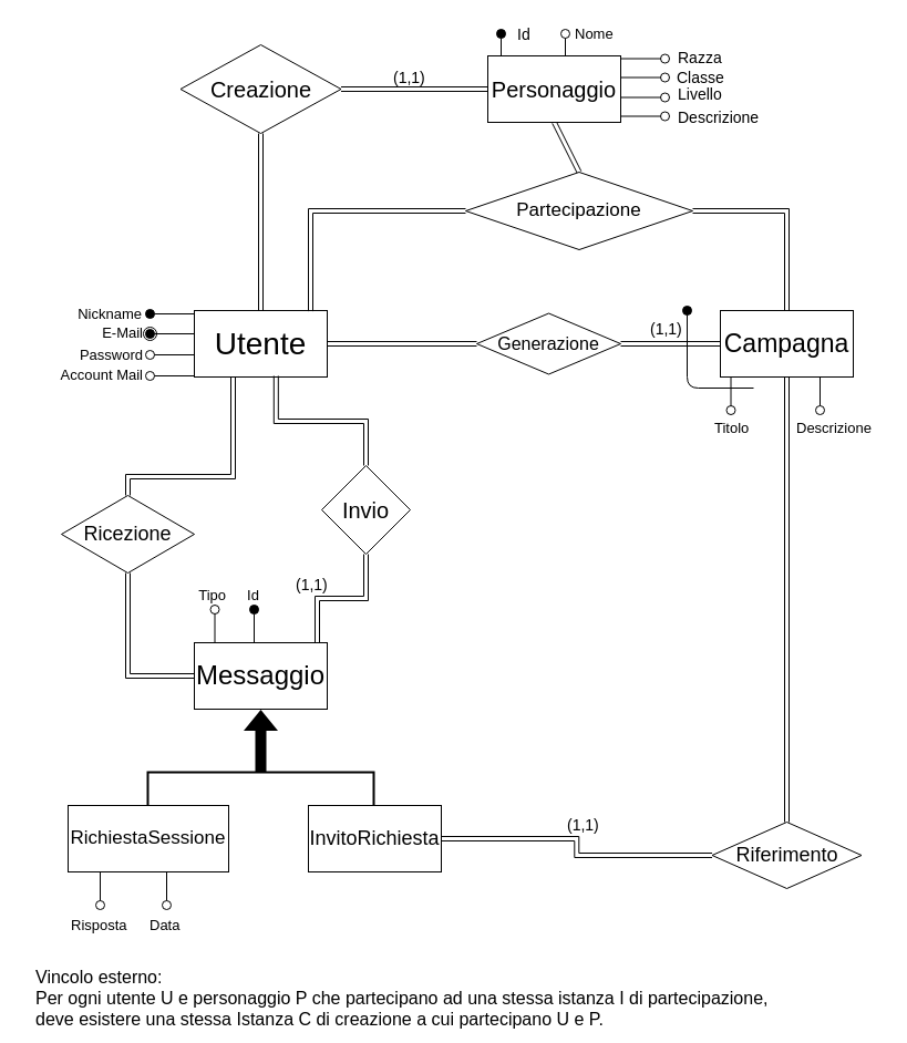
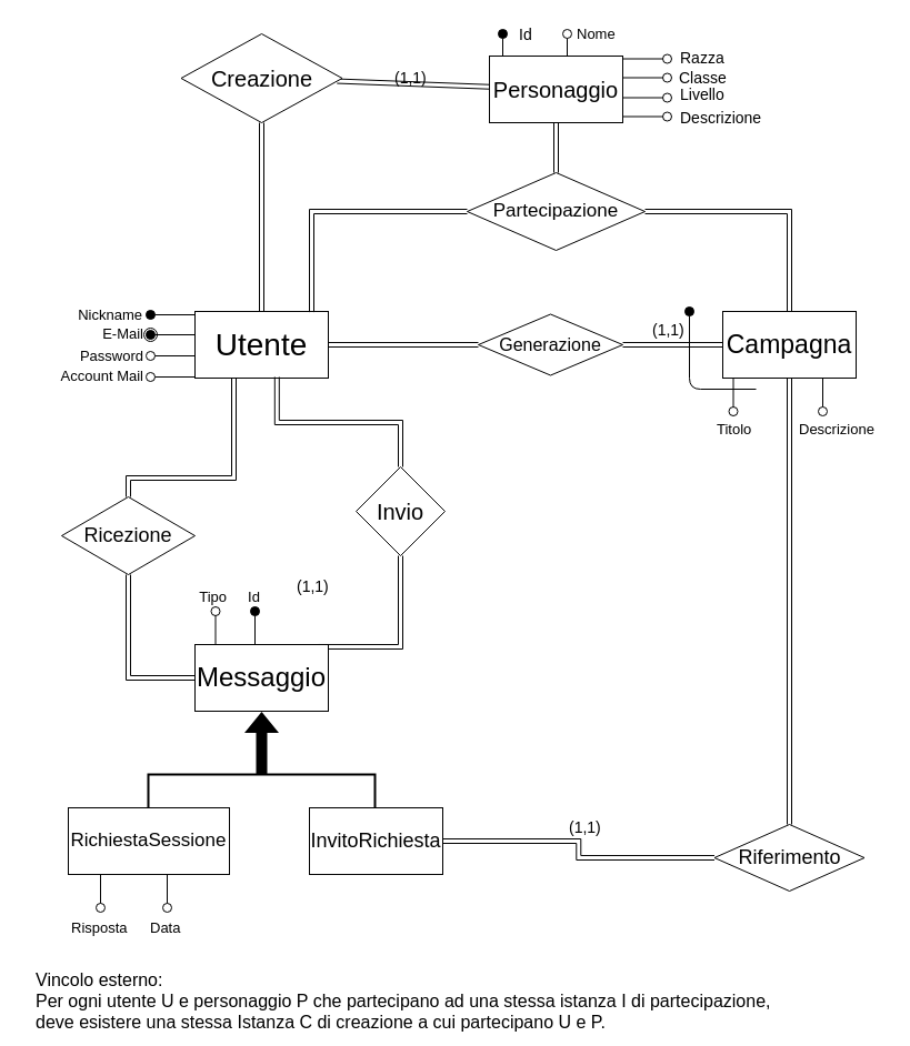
  <mxCell id="0" />
  <mxCell id="1" parent="0" />
  <mxCell id="2" value="" style="ellipse;whiteSpace=wrap;html=1;aspect=fixed;align=right;" parent="1" vertex="1"><mxGeometry x="129" y="295" width="12" height="12" as="geometry" /></mxCell>
  <mxCell id="3" style="edgeStyle=orthogonalEdgeStyle;shape=link;rounded=0;orthogonalLoop=1;jettySize=auto;html=1;entryX=0.5;entryY=0;entryDx=0;entryDy=0;" parent="1" source="4" target="12" edge="1"><mxGeometry relative="1" as="geometry"><mxPoint x="100" y="310" as="targetPoint" /><Array as="points"><mxPoint x="210" y="430" /><mxPoint x="115" y="430" /></Array></mxGeometry></mxCell>
  <mxCell id="4" value="&lt;font style=&quot;font-size: 28px&quot;&gt;Utente&lt;/font&gt;" style="rounded=0;whiteSpace=wrap;html=1;" parent="1" vertex="1"><mxGeometry x="175" y="280" width="120" height="60" as="geometry" /></mxCell>
  <mxCell id="5" style="edgeStyle=none;shape=link;rounded=0;orthogonalLoop=1;jettySize=auto;html=1;exitX=0.5;exitY=1;exitDx=0;exitDy=0;entryX=0.5;entryY=0;entryDx=0;entryDy=0;" parent="1" source="6" target="20" edge="1"><mxGeometry relative="1" as="geometry" /></mxCell>
  <mxCell id="6" value="&lt;font style=&quot;font-size: 20px&quot;&gt;Personaggio&lt;/font&gt;" style="rounded=0;whiteSpace=wrap;html=1;" parent="1" vertex="1"><mxGeometry x="440" y="50" width="120" height="60" as="geometry" /></mxCell>
  <mxCell id="7" value="&lt;font style=&quot;font-size: 23px&quot;&gt;Campagna&lt;/font&gt;" style="rounded=0;whiteSpace=wrap;html=1;" parent="1" vertex="1"><mxGeometry x="650" y="280" width="120" height="60" as="geometry" /></mxCell>
  <mxCell id="8" style="edgeStyle=orthogonalEdgeStyle;shape=link;rounded=0;orthogonalLoop=1;jettySize=auto;html=1;exitX=0.925;exitY=0.033;exitDx=0;exitDy=0;entryX=0.5;entryY=1;entryDx=0;entryDy=0;exitPerimeter=0;" parent="1" source="10" target="14" edge="1"><mxGeometry relative="1" as="geometry" /></mxCell>
  <mxCell id="9" style="edgeStyle=orthogonalEdgeStyle;shape=link;rounded=0;orthogonalLoop=1;jettySize=auto;html=1;entryX=0;entryY=0.5;entryDx=0;entryDy=0;exitX=1;exitY=0.5;exitDx=0;exitDy=0;" parent="1" source="56" target="25" edge="1"><mxGeometry relative="1" as="geometry" /></mxCell>
  <mxCell id="10" value="&lt;font style=&quot;font-size: 24px&quot;&gt;Messaggio&lt;/font&gt;" style="rounded=0;whiteSpace=wrap;html=1;" parent="1" vertex="1"><mxGeometry x="175" y="580" width="120" height="60" as="geometry" /></mxCell>
  <mxCell id="11" style="edgeStyle=orthogonalEdgeStyle;shape=link;rounded=0;orthogonalLoop=1;jettySize=auto;html=1;exitX=0.5;exitY=1;exitDx=0;exitDy=0;entryX=0;entryY=0.5;entryDx=0;entryDy=0;" parent="1" source="12" target="10" edge="1"><mxGeometry relative="1" as="geometry" /></mxCell>
  <mxCell id="12" value="&lt;font style=&quot;font-size: 18px&quot;&gt;Ricezione&lt;/font&gt;" style="rhombus;whiteSpace=wrap;html=1;" parent="1" vertex="1"><mxGeometry x="55" y="447" width="120" height="70" as="geometry" /></mxCell>
  <mxCell id="13" style="edgeStyle=orthogonalEdgeStyle;shape=link;rounded=0;orthogonalLoop=1;jettySize=auto;html=1;exitX=0.5;exitY=0;exitDx=0;exitDy=0;entryX=0.615;entryY=0.983;entryDx=0;entryDy=0;entryPerimeter=0;" parent="1" source="14" target="4" edge="1"><mxGeometry relative="1" as="geometry" /></mxCell>
- <mxCell id="14" value="&lt;font style=&quot;font-size: 20px&quot;&gt;Invio&lt;/font&gt;" style="rhombus;whiteSpace=wrap;html=1;" parent="1" vertex="1"><mxGeometry x="290" y="420" width="80" height="80" as="geometry" /></mxCell>
+ <mxCell id="14" value="&lt;font style=&quot;font-size: 20px&quot;&gt;Invio&lt;/font&gt;" style="rhombus;whiteSpace=wrap;html=1;" parent="1" vertex="1"><mxGeometry x="320" y="420" width="80" height="80" as="geometry" /></mxCell>
  <mxCell id="15" style="rounded=0;orthogonalLoop=1;jettySize=auto;html=1;shape=link;" parent="1" source="17" target="4" edge="1"><mxGeometry relative="1" as="geometry" /></mxCell>
  <mxCell id="16" style="edgeStyle=none;shape=link;rounded=0;orthogonalLoop=1;jettySize=auto;html=1;" parent="1" source="17" target="6" edge="1"><mxGeometry relative="1" as="geometry" /></mxCell>
- <mxCell id="17" value="&lt;font style=&quot;font-size: 20px&quot;&gt;Creazione&lt;/font&gt;" style="rhombus;whiteSpace=wrap;html=1;" parent="1" vertex="1"><mxGeometry x="162.5" y="40" width="145" height="80" as="geometry" /></mxCell>
+ <mxCell id="17" value="&lt;font style=&quot;font-size: 20px&quot;&gt;Creazione&lt;/font&gt;" style="rhombus;whiteSpace=wrap;html=1;" parent="1" vertex="1"><mxGeometry x="162.5" y="30" width="145" height="80" as="geometry" /></mxCell>
  <mxCell id="18" style="edgeStyle=orthogonalEdgeStyle;shape=link;rounded=0;orthogonalLoop=1;jettySize=auto;html=1;" parent="1" source="20" target="7" edge="1"><mxGeometry relative="1" as="geometry" /></mxCell>
  <mxCell id="19" style="edgeStyle=orthogonalEdgeStyle;shape=link;rounded=0;orthogonalLoop=1;jettySize=auto;html=1;entryX=0.875;entryY=0.01;entryDx=0;entryDy=0;entryPerimeter=0;" parent="1" source="20" target="4" edge="1"><mxGeometry relative="1" as="geometry" /></mxCell>
- <mxCell id="20" value="&lt;font style=&quot;font-size: 17px&quot;&gt;Partecipazione&lt;/font&gt;" style="rhombus;whiteSpace=wrap;html=1;" parent="1" vertex="1"><mxGeometry x="420" y="155" width="205" height="70" as="geometry" /></mxCell>
+ <mxCell id="20" value="&lt;font style=&quot;font-size: 17px&quot;&gt;Partecipazione&lt;/font&gt;" style="rhombus;whiteSpace=wrap;html=1;" parent="1" vertex="1"><mxGeometry x="420" y="155" width="160" height="70" as="geometry" /></mxCell>
  <mxCell id="21" style="edgeStyle=none;shape=link;rounded=0;orthogonalLoop=1;jettySize=auto;html=1;exitX=1;exitY=0.5;exitDx=0;exitDy=0;entryX=0;entryY=0.5;entryDx=0;entryDy=0;" parent="1" source="23" target="7" edge="1"><mxGeometry relative="1" as="geometry" /></mxCell>
  <mxCell id="22" style="edgeStyle=none;shape=link;rounded=0;orthogonalLoop=1;jettySize=auto;html=1;exitX=0;exitY=0.5;exitDx=0;exitDy=0;entryX=1;entryY=0.5;entryDx=0;entryDy=0;" parent="1" source="23" target="4" edge="1"><mxGeometry relative="1" as="geometry" /></mxCell>
  <mxCell id="23" value="&lt;font style=&quot;font-size: 16px&quot;&gt;Generazione&lt;/font&gt;" style="rhombus;whiteSpace=wrap;html=1;" parent="1" vertex="1"><mxGeometry x="430" y="282.5" width="130" height="55" as="geometry" /></mxCell>
  <mxCell id="24" style="edgeStyle=orthogonalEdgeStyle;shape=link;rounded=0;orthogonalLoop=1;jettySize=auto;html=1;exitX=0.5;exitY=0;exitDx=0;exitDy=0;entryX=0.5;entryY=1;entryDx=0;entryDy=0;" parent="1" source="25" target="7" edge="1"><mxGeometry relative="1" as="geometry" /></mxCell>
  <mxCell id="25" value="&lt;font style=&quot;font-size: 18px&quot;&gt;Riferimento&lt;/font&gt;" style="rhombus;whiteSpace=wrap;html=1;" parent="1" vertex="1"><mxGeometry x="642.5" y="742" width="135" height="60" as="geometry" /></mxCell>
  <mxCell id="26" value="&lt;font style=&quot;font-size: 14px&quot;&gt;Id&lt;/font&gt;" style="text;html=1;resizable=0;points=[];autosize=1;align=left;verticalAlign=top;spacingTop=-4;" parent="1" vertex="1"><mxGeometry x="465" width="30" height="20" as="geometry" y="20" /></mxCell>
  <mxCell id="27" value="&lt;font style=&quot;font-size: 13px&quot;&gt;Nome&lt;/font&gt;" style="text;html=1;resizable=0;points=[];autosize=1;align=left;verticalAlign=top;spacingTop=-4;" parent="1" vertex="1"><mxGeometry x="517" width="50" height="20" as="geometry" y="20" /></mxCell>
  <mxCell id="28" value="&lt;font style=&quot;font-size: 14px&quot;&gt;Livello&lt;/font&gt;" style="text;html=1;resizable=0;points=[];autosize=1;align=left;verticalAlign=top;spacingTop=-4;" parent="1" vertex="1"><mxGeometry x="610" y="74" width="60" height="20" as="geometry" /></mxCell>
  <mxCell id="29" value="&lt;font style=&quot;font-size: 14px&quot;&gt;Descrizione&lt;/font&gt;" style="text;html=1;resizable=0;points=[];autosize=1;align=left;verticalAlign=top;spacingTop=-4;" parent="1" vertex="1"><mxGeometry x="610" y="95" width="90" height="20" as="geometry" /></mxCell>
  <mxCell id="30" value="" style="html=1;verticalAlign=bottom;startArrow=oval;startFill=1;endArrow=none;startSize=8;endFill=0;" parent="1" edge="1"><mxGeometry width="60" relative="1" as="geometry"><mxPoint x="229" y="550" as="sourcePoint" /><mxPoint x="229" y="580" as="targetPoint" /></mxGeometry></mxCell>
  <mxCell id="31" value="&lt;font style=&quot;font-size: 14px&quot;&gt;(1,1)&lt;/font&gt;" style="text;html=1;resizable=0;points=[];autosize=1;align=left;verticalAlign=top;spacingTop=-4;" parent="1" vertex="1"><mxGeometry x="353" y="59" width="40" height="20" as="geometry" /></mxCell>
  <mxCell id="32" value="&lt;font style=&quot;font-size: 14px&quot;&gt;(1,1)&lt;/font&gt;" style="text;html=1;resizable=0;points=[];autosize=1;align=left;verticalAlign=top;spacingTop=-4;" parent="1" vertex="1"><mxGeometry x="585" y="286" width="40" height="20" as="geometry" /></mxCell>
  <mxCell id="33" value="&lt;font style=&quot;font-size: 14px&quot;&gt;(1,1)&lt;/font&gt;" style="text;html=1;resizable=0;points=[];autosize=1;align=left;verticalAlign=top;spacingTop=-4;" parent="1" vertex="1"><mxGeometry x="510" y="734" width="40" height="20" as="geometry" /></mxCell>
  <mxCell id="34" value="&lt;span&gt;&lt;font style=&quot;font-size: 14px&quot;&gt;(1,1)&lt;/font&gt;&lt;/span&gt;" style="text;html=1;resizable=0;points=[];autosize=1;align=left;verticalAlign=top;spacingTop=-4;" parent="1" vertex="1"><mxGeometry x="265" y="517" width="40" height="20" as="geometry" /></mxCell>
  <mxCell id="35" value="" style="html=1;verticalAlign=bottom;startArrow=oval;startFill=0;endArrow=none;startSize=8;endFill=0;" parent="1" edge="1"><mxGeometry width="60" relative="1" as="geometry"><mxPoint x="193.5" y="550" as="sourcePoint" /><mxPoint x="193.5" y="580" as="targetPoint" /></mxGeometry></mxCell>
  <mxCell id="36" value="&lt;font style=&quot;font-size: 13px&quot;&gt;Id&lt;/font&gt;" style="text;html=1;resizable=0;points=[];autosize=1;align=center;verticalAlign=top;spacingTop=-4;" parent="1" vertex="1"><mxGeometry x="213" y="526.5" width="30" height="20" as="geometry" /></mxCell>
  <mxCell id="37" value="&lt;font style=&quot;font-size: 13px&quot;&gt;Tipo&lt;/font&gt;" style="text;html=1;resizable=0;points=[];autosize=1;align=right;verticalAlign=top;spacingTop=-4;" parent="1" vertex="1"><mxGeometry x="165" y="526.5" width="40" height="20" as="geometry" /></mxCell>
  <mxCell id="38" value="" style="html=1;verticalAlign=bottom;startArrow=oval;startFill=0;endArrow=none;startSize=8;endFill=0;" parent="1" edge="1"><mxGeometry width="60" relative="1" as="geometry"><mxPoint x="659.5" y="370" as="sourcePoint" /><mxPoint x="659.5" y="340" as="targetPoint" /></mxGeometry></mxCell>
  <mxCell id="39" value="" style="html=1;verticalAlign=bottom;startArrow=oval;startFill=1;endArrow=none;startSize=8;endFill=0;exitX=0.875;exitY=-0.3;exitDx=0;exitDy=0;exitPerimeter=0;" parent="1" source="32" edge="1"><mxGeometry width="60" relative="1" as="geometry"><mxPoint x="682.5" y="306" as="sourcePoint" /><mxPoint x="680" y="350" as="targetPoint" /><Array as="points"><mxPoint x="620" y="350" /></Array></mxGeometry></mxCell>
  <mxCell id="40" value="" style="html=1;verticalAlign=bottom;startArrow=oval;startFill=0;endArrow=none;startSize=8;endFill=0;" parent="1" edge="1"><mxGeometry width="60" relative="1" as="geometry"><mxPoint x="740" y="370" as="sourcePoint" /><mxPoint x="740" y="340" as="targetPoint" /></mxGeometry></mxCell>
  <mxCell id="41" value="&lt;font style=&quot;font-size: 13px&quot;&gt;Descrizione&lt;/font&gt;" style="text;html=1;resizable=0;points=[];autosize=1;align=left;verticalAlign=top;spacingTop=-4;" parent="1" vertex="1"><mxGeometry x="717" y="376" width="80" height="20" as="geometry" /></mxCell>
  <mxCell id="42" value="&lt;font style=&quot;font-size: 13px&quot;&gt;Titolo&lt;/font&gt;" style="text;html=1;resizable=0;points=[];autosize=1;align=left;verticalAlign=top;spacingTop=-4;" parent="1" vertex="1"><mxGeometry x="642.5" y="376" width="50" height="20" as="geometry" /></mxCell>
  <mxCell id="43" value="" style="html=1;verticalAlign=bottom;startArrow=oval;startFill=1;endArrow=none;startSize=8;endFill=0;" parent="1" edge="1"><mxGeometry width="60" relative="1" as="geometry"><mxPoint x="135" y="283" as="sourcePoint" /><mxPoint x="175" y="283" as="targetPoint" /></mxGeometry></mxCell>
  <mxCell id="44" value="" style="html=1;verticalAlign=bottom;startArrow=oval;startFill=1;endArrow=none;startSize=8;endFill=0;" parent="1" edge="1"><mxGeometry width="60" relative="1" as="geometry"><mxPoint x="135" y="301" as="sourcePoint" /><mxPoint x="175" y="301" as="targetPoint" /></mxGeometry></mxCell>
  <mxCell id="45" value="" style="html=1;verticalAlign=bottom;startArrow=oval;startFill=0;endArrow=none;startSize=8;endFill=0;" parent="1" edge="1"><mxGeometry width="60" relative="1" as="geometry"><mxPoint x="135" y="320" as="sourcePoint" /><mxPoint x="175" y="320" as="targetPoint" /></mxGeometry></mxCell>
  <mxCell id="46" value="" style="html=1;verticalAlign=bottom;startArrow=oval;startFill=0;endArrow=none;startSize=8;endFill=0;" parent="1" edge="1"><mxGeometry width="60" relative="1" as="geometry"><mxPoint x="135" y="339" as="sourcePoint" /><mxPoint x="175" y="339" as="targetPoint" /></mxGeometry></mxCell>
  <mxCell id="47" value="&lt;div style=&quot;text-align: right&quot;&gt;&lt;span style=&quot;font-size: 13px&quot;&gt;Nickname&lt;/span&gt;&lt;/div&gt;" style="text;html=1;resizable=0;points=[];autosize=1;align=right;verticalAlign=top;spacingTop=-4;" parent="1" vertex="1"><mxGeometry x="59" y="272.5" width="70" height="20" as="geometry" /></mxCell>
  <mxCell id="48" value="&lt;div style=&quot;text-align: right&quot;&gt;&lt;span style=&quot;font-size: 13px&quot;&gt;E-Mail&lt;/span&gt;&lt;/div&gt;" style="text;html=1;resizable=0;points=[];autosize=1;align=right;verticalAlign=top;spacingTop=-4;" parent="1" vertex="1"><mxGeometry x="80" y="290" width="50" height="20" as="geometry" /></mxCell>
  <mxCell id="49" value="&lt;div style=&quot;text-align: right&quot;&gt;&lt;span style=&quot;font-size: 13px&quot;&gt;Password&lt;/span&gt;&lt;/div&gt;" style="text;html=1;resizable=0;points=[];autosize=1;align=right;verticalAlign=top;spacingTop=-4;" parent="1" vertex="1"><mxGeometry x="60" y="310" width="70" height="20" as="geometry" /></mxCell>
  <mxCell id="50" value="&lt;div style=&quot;text-align: right&quot;&gt;&lt;span style=&quot;font-size: 13px&quot;&gt;Account Mail&lt;/span&gt;&lt;/div&gt;" style="text;html=1;resizable=0;points=[];autosize=1;align=right;verticalAlign=top;spacingTop=-4;" parent="1" vertex="1"><mxGeometry x="20" y="327.5" width="110" height="20" as="geometry" /></mxCell>
  <mxCell id="51" value="" style="html=1;verticalAlign=bottom;startArrow=oval;startFill=0;endArrow=none;startSize=8;endFill=0;" parent="1" edge="1"><mxGeometry width="60" relative="1" as="geometry"><mxPoint x="600" y="69.5" as="sourcePoint" /><mxPoint x="560" y="69.5" as="targetPoint" /></mxGeometry></mxCell>
  <mxCell id="52" value="" style="html=1;verticalAlign=bottom;startArrow=oval;startFill=0;endArrow=none;startSize=8;endFill=0;" parent="1" edge="1"><mxGeometry width="60" relative="1" as="geometry"><mxPoint x="600" y="87.5" as="sourcePoint" /><mxPoint x="560" y="87.5" as="targetPoint" /></mxGeometry></mxCell>
  <mxCell id="53" value="" style="html=1;verticalAlign=bottom;startArrow=oval;startFill=0;endArrow=none;startSize=8;endFill=0;" parent="1" edge="1"><mxGeometry width="60" relative="1" as="geometry"><mxPoint x="600" y="104.5" as="sourcePoint" /><mxPoint x="560" y="104.5" as="targetPoint" /></mxGeometry></mxCell>
  <mxCell id="54" value="" style="html=1;verticalAlign=bottom;startArrow=oval;startFill=1;endArrow=none;startSize=8;endFill=0;" parent="1" edge="1"><mxGeometry width="60" relative="1" as="geometry"><mxPoint x="452" y="30" as="sourcePoint" /><mxPoint x="452" y="50" as="targetPoint" /></mxGeometry></mxCell>
  <mxCell id="55" value="&lt;font style=&quot;font-size: 16px&quot;&gt;Vincolo esterno:&lt;br&gt;Per ogni utente U e personaggio P che partecipano ad una stessa istanza I di partecipazione,&amp;nbsp;&lt;br&gt;deve esistere una stessa Istanza C di creazione a cui partecipano U e P.&lt;br&gt;&lt;/font&gt;" style="text;html=1;resizable=0;points=[];autosize=1;align=left;verticalAlign=top;spacingTop=-4;" parent="1" vertex="1"><mxGeometry x="30" y="870" width="680" height="50" as="geometry" /></mxCell>
  <mxCell id="56" value="&lt;font style=&quot;font-size: 18px&quot;&gt;InvitoRichiesta&lt;/font&gt;" style="rounded=0;whiteSpace=wrap;html=1;" parent="1" vertex="1"><mxGeometry x="278" y="727" width="120" height="60" as="geometry" /></mxCell>
  <mxCell id="57" value="" style="shape=flexArrow;endArrow=classic;html=1;exitX=0;exitY=0.5;exitDx=0;exitDy=0;entryX=0.5;entryY=1;entryDx=0;entryDy=0;exitPerimeter=0;strokeColor=none;fillColor=#000000;" parent="1" source="62" target="10" edge="1"><mxGeometry width="50" height="50" relative="1" as="geometry"><mxPoint x="285" y="694" as="sourcePoint" /><mxPoint x="335" y="644" as="targetPoint" /></mxGeometry></mxCell>
  <mxCell id="58" value="" style="html=1;verticalAlign=bottom;startArrow=oval;startFill=0;endArrow=none;startSize=8;endFill=0;" parent="1" edge="1"><mxGeometry width="60" relative="1" as="geometry"><mxPoint x="600" y="52.5" as="sourcePoint" /><mxPoint x="560" y="52.5" as="targetPoint" /></mxGeometry></mxCell>
  <mxCell id="59" value="" style="html=1;verticalAlign=bottom;startArrow=oval;startFill=0;endArrow=none;startSize=8;endFill=0;" parent="1" edge="1"><mxGeometry width="60" relative="1" as="geometry"><mxPoint x="510" y="30" as="sourcePoint" /><mxPoint x="510" y="50" as="targetPoint" /></mxGeometry></mxCell>
  <mxCell id="60" value="&lt;font style=&quot;font-size: 14px&quot;&gt;Razza&lt;/font&gt;" style="text;html=1;resizable=0;points=[];autosize=1;align=left;verticalAlign=top;spacingTop=-4;" parent="1" vertex="1"><mxGeometry x="610" y="41" width="50" height="20" as="geometry" /></mxCell>
  <mxCell id="61" value="&lt;font style=&quot;font-size: 14px&quot;&gt;Classe&lt;/font&gt;" style="text;html=1;resizable=0;points=[];autosize=1;align=left;verticalAlign=top;spacingTop=-4;" parent="1" vertex="1"><mxGeometry x="609" y="59" width="60" height="20" as="geometry" /></mxCell>
  <mxCell id="62" value="" style="strokeWidth=2;html=1;shape=mxgraph.flowchart.annotation_1;align=left;pointerEvents=1;rotation=90;" vertex="1" parent="1"><mxGeometry x="220" y="610" width="30" height="204" as="geometry" /></mxCell>
  <mxCell id="63" value="&lt;font style=&quot;font-size: 17px&quot;&gt;RichiestaSessione&lt;/font&gt;" style="rounded=0;whiteSpace=wrap;html=1;" vertex="1" parent="1"><mxGeometry x="61" y="727" width="145" height="60" as="geometry" /></mxCell>
  <mxCell id="64" value="" style="html=1;verticalAlign=bottom;startArrow=oval;startFill=0;endArrow=none;startSize=8;endFill=0;" edge="1" parent="1"><mxGeometry width="60" relative="1" as="geometry"><mxPoint x="90" y="817" as="sourcePoint" /><mxPoint x="90" y="787" as="targetPoint" /></mxGeometry></mxCell>
  <mxCell id="65" value="&lt;font style=&quot;font-size: 13px&quot;&gt;Risposta&lt;/font&gt;" style="text;html=1;resizable=0;points=[];autosize=1;align=left;verticalAlign=top;spacingTop=-4;" vertex="1" parent="1"><mxGeometry x="62" y="825" width="70" height="20" as="geometry" /></mxCell>
  <mxCell id="66" value="" style="html=1;verticalAlign=bottom;startArrow=oval;startFill=0;endArrow=none;startSize=8;endFill=0;" edge="1" parent="1"><mxGeometry width="60" relative="1" as="geometry"><mxPoint x="150" y="817" as="sourcePoint" /><mxPoint x="150" y="787" as="targetPoint" /></mxGeometry></mxCell>
  <mxCell id="67" value="&lt;font style=&quot;font-size: 13px&quot;&gt;Data&lt;/font&gt;" style="text;html=1;resizable=0;points=[];autosize=1;align=left;verticalAlign=top;spacingTop=-4;" vertex="1" parent="1"><mxGeometry x="133" y="825" width="40" height="20" as="geometry" /></mxCell>
